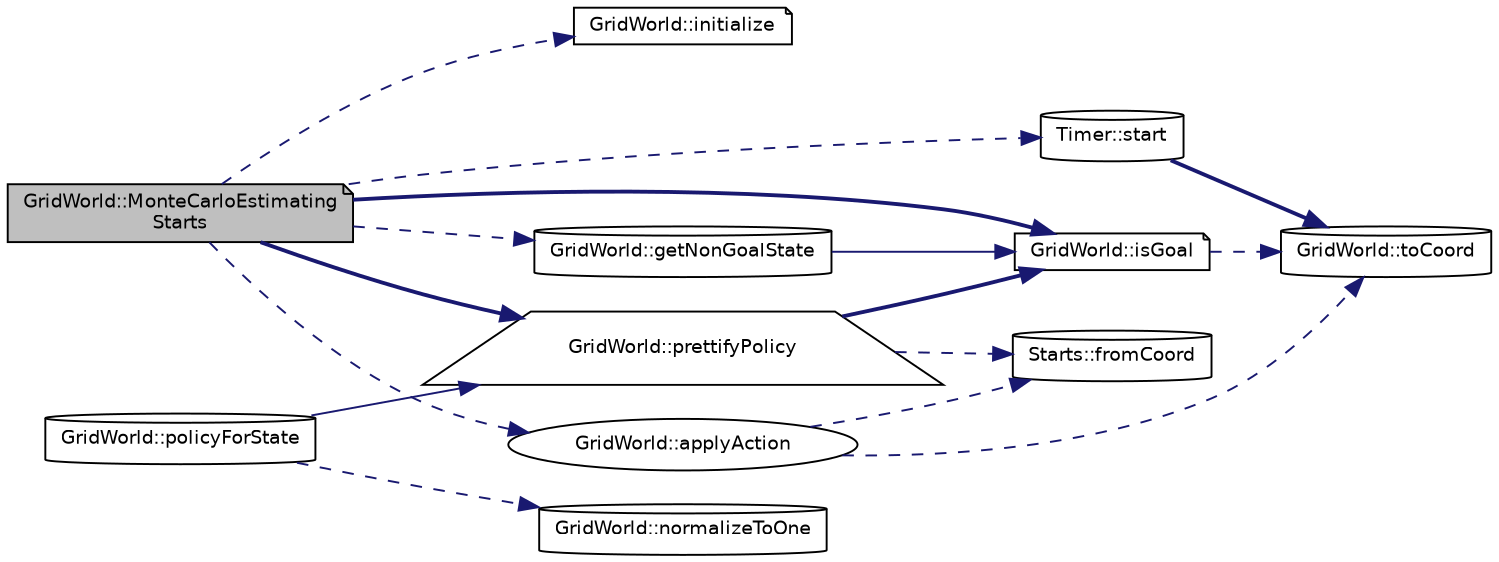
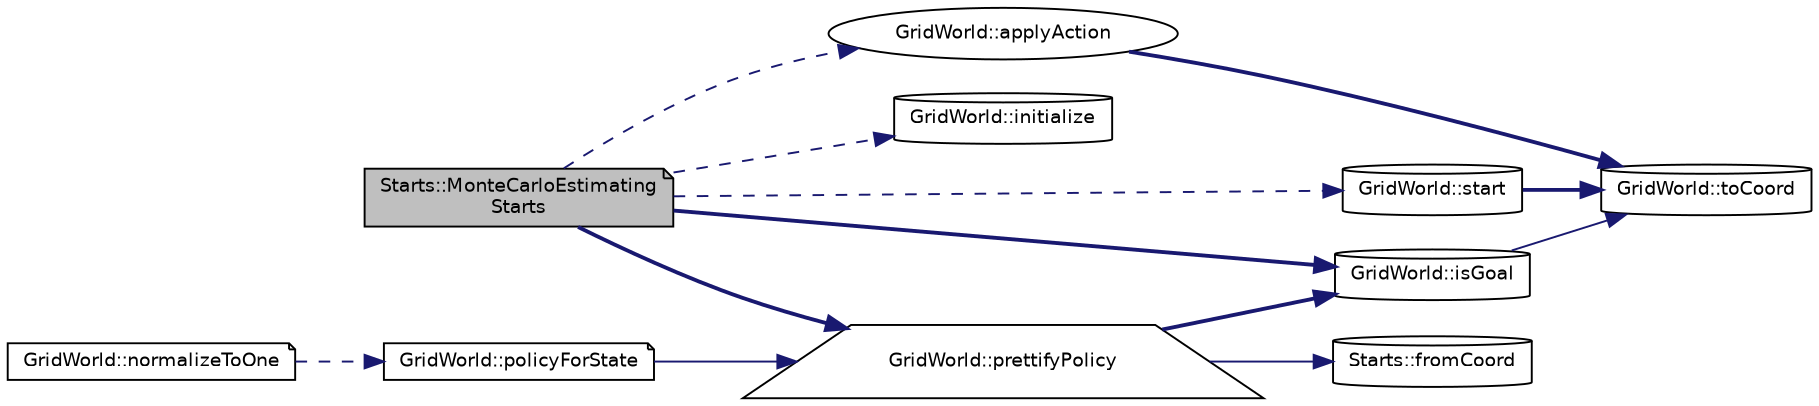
  digraph {
    rankdir=LR
    node [color=black fontname=Helvetica fontsize=10 shape=cylinder]
    edge [color=midnightblue fontname=Helvetica fontsize=10 labelfontname=Helvetica labelfontsize=10 style=dashed]
-   n1 [fillcolor=grey75 fontcolor=black height=0.2 label="GridWorld::MonteCarloEstimating\lStarts" shape=note style=filled width=0.4]
-   n2 [height=0.2 label="GridWorld::initialize" shape=note width=0.4]
-   n3 [height=0.2 label="Timer::start" width=0.4]
-   n4 [height=0.2 label="GridWorld::getNonGoalState" width=0.4]
-   n5 [height=0.2 label="GridWorld::isGoal" shape=note width=0.4]
+   n1 [fillcolor=grey75 fontcolor=black height=0.2 label="Starts::MonteCarloEstimating\lStarts" shape=note style=filled width=0.4]
+   n2 [height=0.2 label="GridWorld::initialize" width=0.4]
+   n3 [height=0.2 label="GridWorld::start" width=0.4]
+   n5 [height=0.2 label="GridWorld::isGoal" width=0.4]
    n6 [height=0.2 label="GridWorld::applyAction" shape=ellipse width=0.4]
    n7 [height=0.2 label="GridWorld::prettifyPolicy" shape=trapezium width=0.4]
    n8 [height=0.2 label="GridWorld::toCoord" width=0.4]
    n9 [height=0.2 label="Starts::fromCoord" width=0.4]
-   n10 [height=0.2 label="GridWorld::normalizeToOne" width=0.4]
-   n11 [height=0.2 label="GridWorld::policyForState" width=0.4]
+   n10 [height=0.2 label="GridWorld::normalizeToOne" shape=note width=0.4]
+   n11 [height=0.2 label="GridWorld::policyForState" shape=note width=0.4]
    n1 -> n2
    n1 -> n3
-   n1 -> n4
    n1 -> n5 [style=bold]
    n1 -> n6
    n1 -> n7 [style=bold]
    n3 -> n8 [style=bold]
-   n4 -> n5 [style=solid]
-   n5 -> n8
-   n6 -> n8
-   n6 -> n9
+   n5 -> n8 [style=solid]
+   n6 -> n8 [style=bold]
    n7 -> n5 [style=bold]
-   n7 -> n9
+   n7 -> n9 [style=solid]
    n11 -> n7 [style=solid]
-   n11 -> n10
+   n10 -> n11
  }
